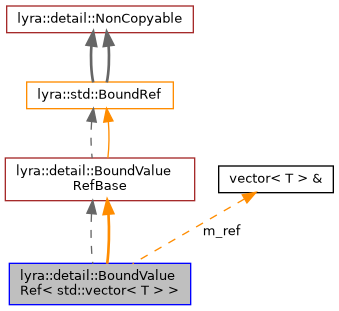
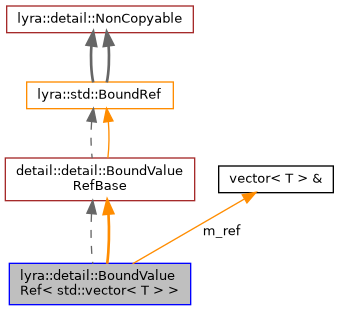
  digraph {
    fontname="DejaVu Sans"
    node [color=brown fillcolor=white fontname="DejaVu Sans" fontsize=10 shape=record style=filled]
    edge [color=gray40 dir=back fontname="DejaVu Sans" fontsize=10 labelfontname=Helvetica labelfontsize=10 style=bold]
    n1 [color=blue fillcolor=grey75 fontcolor=black height=0.2 label="lyra::detail::BoundValue\lRef\< std::vector\< T \> \>" width=0.4]
-   n2 [height=0.2 label="lyra::detail::BoundValue\lRefBase" width=0.4]
+   n2 [height=0.2 label="detail::detail::BoundValue\lRefBase" width=0.4]
    n3 [color=darkorange height=0.2 label="lyra::std::BoundRef" width=0.4]
    n4 [height=0.2 label="lyra::detail::NonCopyable" width=0.4]
    n5 [color=black height=0.2 label="vector\< T \> &" width=0.4]
    n2 -> n1 [style=dashed]
    n2 -> n1 [color=darkorange]
    n3 -> n2 [style=dashed]
    n3 -> n2 [color=darkorange style=solid]
    n4 -> n3
    n4 -> n3
-   n5 -> n1 [color=darkorange label=" m_ref" style=dashed]
+   n5 -> n1 [color=darkorange label=" m_ref" style=solid]
  }
